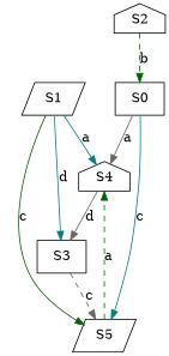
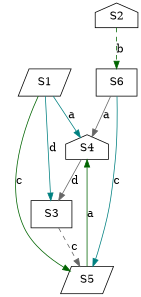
  strict digraph {
    node [shape=box]
    edge [color=gray40 style=solid]
-   S0
+   S0 [label=S6]
    S2 [shape=house]
    S4 [shape=house]
    S5 [shape=parallelogram]
    S3
    S1 [shape=parallelogram]
    S0 -> S4 [label=a]
    S0 -> S5 [color=teal label=c]
    S2 -> S0 [color=darkgreen label=b style=dashed]
    S4 -> S3 [label=d]
-   S5 -> S4 [color=darkgreen label=a style=dashed]
+   S5 -> S4 [color=darkgreen label=a]
    S3 -> S5 [label=c style=dashed]
    S1 -> S4 [color=teal label=a]
    S1 -> S5 [color=darkgreen label=c]
    S1 -> S3 [color=teal label=d]
  }
